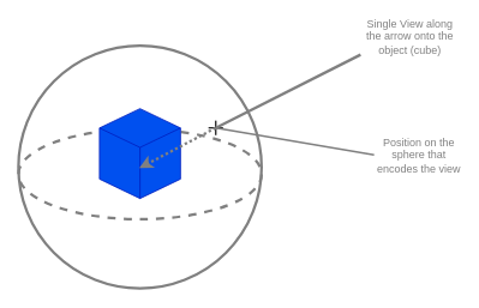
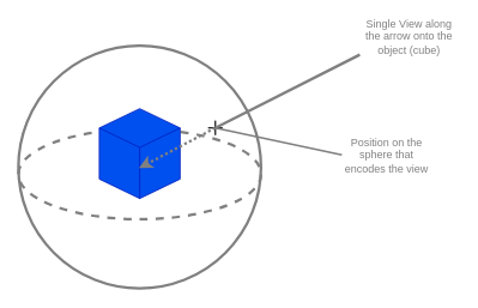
  <mxCell id="0" />
  <mxCell id="1" parent="0" />
  <mxCell id="2" value="" style="ellipse;whiteSpace=wrap;html=1;aspect=fixed;fillColor=none;strokeWidth=3;strokeColor=#808080;" parent="1" vertex="1"><mxGeometry x="20" y="50" width="270" height="270" as="geometry" /></mxCell>
  <mxCell id="3" value="" style="ellipse;whiteSpace=wrap;html=1;dashed=1;fillColor=none;strokeWidth=3;strokeColor=#808080;" parent="1" vertex="1"><mxGeometry x="20" y="143" width="270" height="100" as="geometry" /></mxCell>
  <mxCell id="4" value="" style="html=1;whiteSpace=wrap;shape=isoCube2;backgroundOutline=1;isoAngle=15;fillColor=#0050ef;fontColor=#ffffff;strokeColor=#001DBC;" parent="1" vertex="1"><mxGeometry x="110" y="120" width="90" height="100" as="geometry" /></mxCell>
  <mxCell id="5" value="" style="shape=cross;whiteSpace=wrap;html=1;size=0;fillColor=#FFFFFF;rotation=-90;" parent="1" vertex="1"><mxGeometry x="231.18" y="133.46" width="16" height="16" as="geometry" /></mxCell>
  <mxCell id="6" value="" style="endArrow=none;html=1;rounded=0;exitX=0;exitY=0;exitDx=8;exitDy=8;exitPerimeter=0;strokeWidth=3;strokeColor=#808080;" parent="1" source="5" edge="1"><mxGeometry width="50" height="50" relative="1" as="geometry"><mxPoint x="330" y="100" as="sourcePoint" /><mxPoint x="400" y="60" as="targetPoint" /></mxGeometry></mxCell>
  <mxCell id="7" value="" style="endArrow=classic;html=1;rounded=0;exitX=0;exitY=0;exitDx=8;exitDy=8;exitPerimeter=0;entryX=0.49;entryY=0.663;entryDx=0;entryDy=0;entryPerimeter=0;dashed=1;dashPattern=1 1;strokeWidth=3;strokeColor=#808080;" parent="1" source="5" target="4" edge="1"><mxGeometry width="50" height="50" relative="1" as="geometry"><mxPoint x="340" y="210" as="sourcePoint" /><mxPoint x="390" y="160" as="targetPoint" /></mxGeometry></mxCell>
  <mxCell id="8" value="Single View along the arrow onto the object (cube)" style="text;html=1;strokeColor=none;fillColor=none;align=center;verticalAlign=middle;whiteSpace=wrap;rounded=0;fontSize=12;fontColor=#808080;" parent="1" vertex="1"><mxGeometry x="400" y="20" width="110" height="40" as="geometry" /></mxCell>
- <mxCell id="9" value="Position on the sphere that encodes the view" style="text;html=1;strokeColor=none;fillColor=none;align=center;verticalAlign=middle;whiteSpace=wrap;rounded=0;fontSize=12;fontColor=#808080;" parent="1" vertex="1"><mxGeometry x="415" y="143" width="100" height="57" as="geometry" /></mxCell>
+ <mxCell id="9" value="Position on the sphere that encodes the view" style="text;html=1;strokeColor=none;fillColor=none;align=center;verticalAlign=middle;whiteSpace=wrap;rounded=0;fontSize=12;fontColor=#808080;" parent="1" vertex="1"><mxGeometry x="380" y="143" width="100" height="57" as="geometry" /></mxCell>
  <mxCell id="10" value="" style="endArrow=none;html=1;rounded=0;exitX=0;exitY=0;exitDx=8;exitDy=8;exitPerimeter=0;entryX=0;entryY=0.5;entryDx=0;entryDy=0;strokeWidth=2;strokeColor=#808080;" parent="1" source="5" target="9" edge="1"><mxGeometry width="50" height="50" relative="1" as="geometry"><mxPoint x="330" y="260" as="sourcePoint" /><mxPoint x="380" y="210" as="targetPoint" /></mxGeometry></mxCell>
